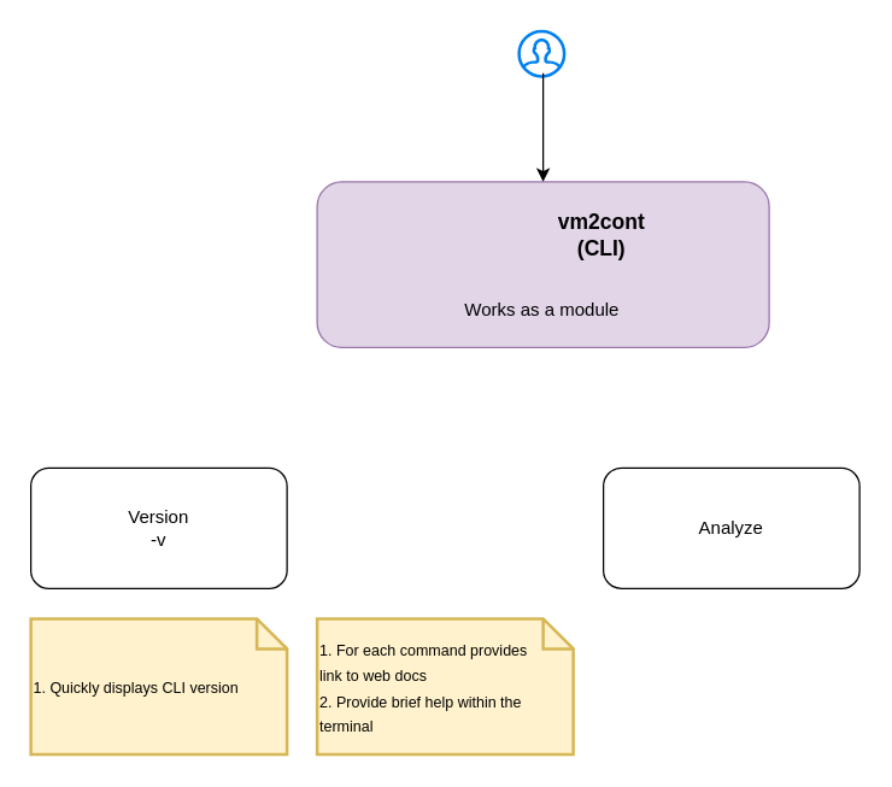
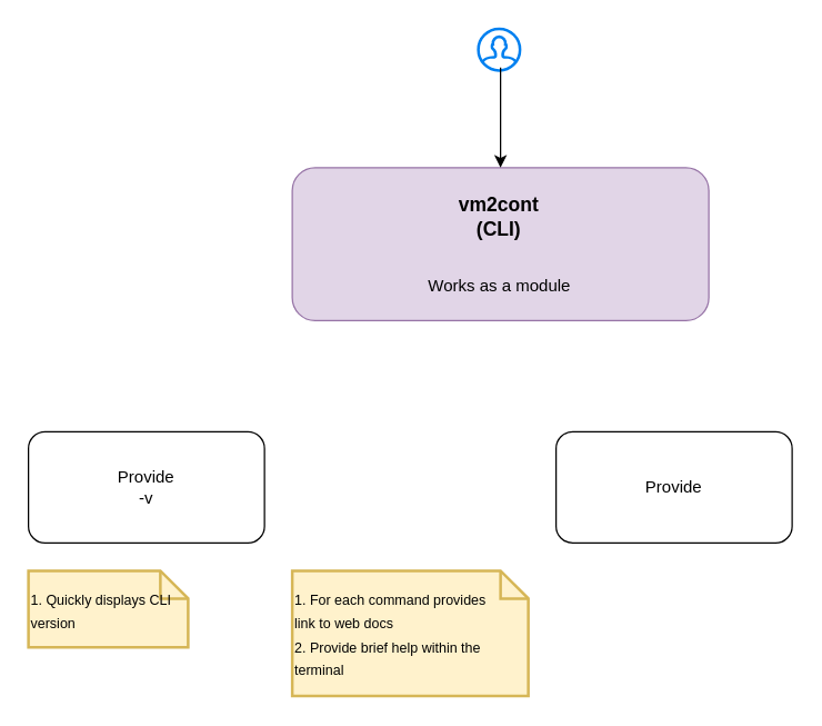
  <mxCell id="0" />
  <mxCell id="1" parent="0" />
  <mxCell id="2" value="" style="rounded=1;whiteSpace=wrap;html=1;fillColor=#e1d5e7;strokeColor=#9673a6;" vertex="1" parent="1"><mxGeometry x="210" y="120" width="300" height="110" as="geometry" /></mxCell>
  <mxCell id="3" value="" style="html=1;verticalLabelPosition=bottom;align=center;labelBackgroundColor=#ffffff;verticalAlign=top;strokeWidth=2;strokeColor=#0080F0;shadow=0;dashed=0;shape=mxgraph.ios7.icons.user;" vertex="1" parent="1"><mxGeometry x="344" y="20" width="30" height="30" as="geometry" /></mxCell>
  <mxCell id="4" value="" style="endArrow=classic;html=1;rounded=0;exitX=0.533;exitY=0.933;exitDx=0;exitDy=0;exitPerimeter=0;" edge="1" parent="1" source="3" target="2"><mxGeometry width="50" height="50" relative="1" as="geometry"><mxPoint x="350" y="300" as="sourcePoint" /><mxPoint x="400" y="250" as="targetPoint" /></mxGeometry></mxCell>
- <mxCell id="5" value="&lt;font style=&quot;font-size: 14px;&quot;&gt;&lt;b&gt;vm2cont&lt;/b&gt;&lt;/font&gt;&lt;div style=&quot;font-size: 14px;&quot;&gt;&lt;font style=&quot;font-size: 14px;&quot;&gt;&lt;b&gt;(CLI)&lt;/b&gt;&lt;/font&gt;&lt;/div&gt;" style="text;html=1;align=center;verticalAlign=middle;whiteSpace=wrap;rounded=0;" vertex="1" parent="1"><mxGeometry x="369" y="140" width="60" height="30" as="geometry" /></mxCell>
+ <mxCell id="5" value="&lt;font style=&quot;font-size: 14px;&quot;&gt;&lt;b&gt;vm2cont&lt;/b&gt;&lt;/font&gt;&lt;div style=&quot;font-size: 14px;&quot;&gt;&lt;font style=&quot;font-size: 14px;&quot;&gt;&lt;b&gt;(CLI)&lt;/b&gt;&lt;/font&gt;&lt;/div&gt;" style="text;html=1;align=center;verticalAlign=middle;whiteSpace=wrap;rounded=0;" vertex="1" parent="1"><mxGeometry x="329" y="140" width="60" height="30" as="geometry" /></mxCell>
  <mxCell id="6" value="Works as a module" style="text;html=1;align=center;verticalAlign=middle;whiteSpace=wrap;rounded=0;" vertex="1" parent="1"><mxGeometry x="298.5" y="190" width="121" height="30" as="geometry" /></mxCell>
- <mxCell id="7" value="Version&lt;div&gt;-v&lt;/div&gt;" style="rounded=1;whiteSpace=wrap;html=1;" vertex="1" parent="1"><mxGeometry x="20" y="310" width="170" height="80" as="geometry" /></mxCell>
+ <mxCell id="7" value="Provide&lt;div&gt;-v&lt;/div&gt;" style="rounded=1;whiteSpace=wrap;html=1;" vertex="1" parent="1"><mxGeometry x="20" y="310" width="170" height="80" as="geometry" /></mxCell>
  <mxCell id="8" value="&lt;font color=&quot;#000000&quot;&gt;&lt;span style=&quot;font-size: 10px;&quot;&gt;1. For each command provides&amp;nbsp;&lt;/span&gt;&lt;/font&gt;&lt;div&gt;&lt;font color=&quot;#000000&quot;&gt;&lt;span style=&quot;font-size: 10px;&quot;&gt;link to web docs&lt;/span&gt;&lt;/font&gt;&lt;div&gt;&lt;font color=&quot;#000000&quot;&gt;&lt;span style=&quot;font-size: 10px;&quot;&gt;2. Provide brief help within the terminal&lt;/span&gt;&lt;/font&gt;&lt;/div&gt;&lt;/div&gt;" style="shape=note;strokeWidth=2;fontSize=14;size=20;whiteSpace=wrap;html=1;fillColor=#fff2cc;strokeColor=#d6b656;fontColor=#666600;align=left;" vertex="1" parent="1"><mxGeometry x="210" y="410" width="170" height="90" as="geometry" /></mxCell>
- <mxCell id="9" value="&lt;font color=&quot;#000000&quot;&gt;&lt;span style=&quot;font-size: 10px;&quot;&gt;1. Quickly displays CLI version&lt;/span&gt;&lt;/font&gt;" style="shape=note;strokeWidth=2;fontSize=14;size=20;whiteSpace=wrap;html=1;fillColor=#fff2cc;strokeColor=#d6b656;fontColor=#666600;align=left;" vertex="1" parent="1"><mxGeometry x="20" y="410" width="170" height="90" as="geometry" /></mxCell>
- <mxCell id="10" value="Analyze" style="rounded=1;whiteSpace=wrap;html=1;" vertex="1" parent="1"><mxGeometry x="400" y="310" width="170" height="80" as="geometry" /></mxCell>
+ <mxCell id="9" value="&lt;font color=&quot;#000000&quot;&gt;&lt;span style=&quot;font-size: 10px;&quot;&gt;1. Quickly displays CLI version&lt;/span&gt;&lt;/font&gt;" style="shape=note;strokeWidth=2;fontSize=14;size=20;whiteSpace=wrap;html=1;fillColor=#fff2cc;strokeColor=#d6b656;fontColor=#666600;align=left;" vertex="1" parent="1"><mxGeometry x="20" y="410" width="115" height="55" as="geometry" /></mxCell>
+ <mxCell id="10" value="Provide" style="rounded=1;whiteSpace=wrap;html=1;" vertex="1" parent="1"><mxGeometry x="400" y="310" width="170" height="80" as="geometry" /></mxCell>
